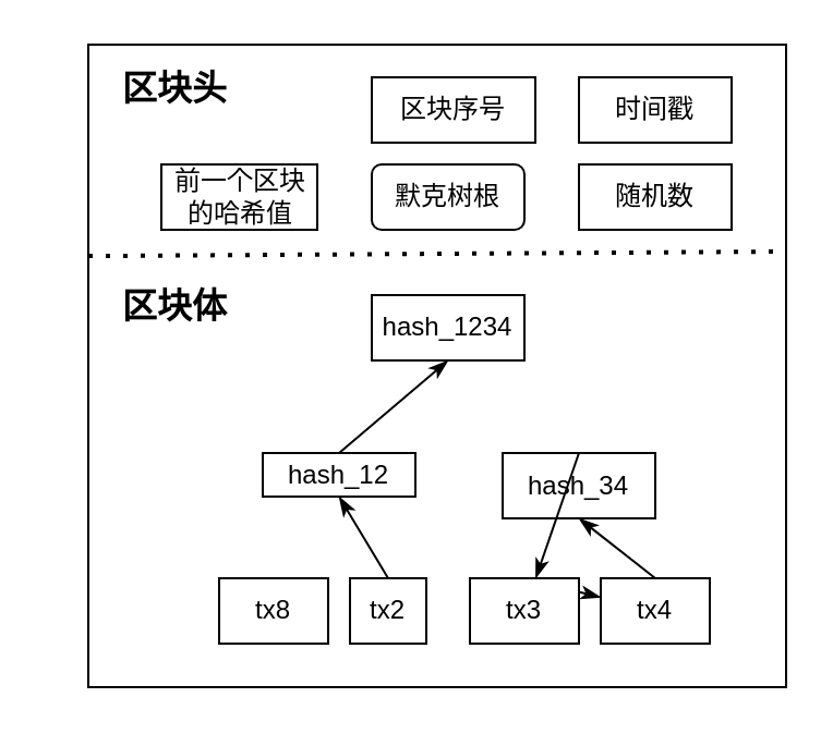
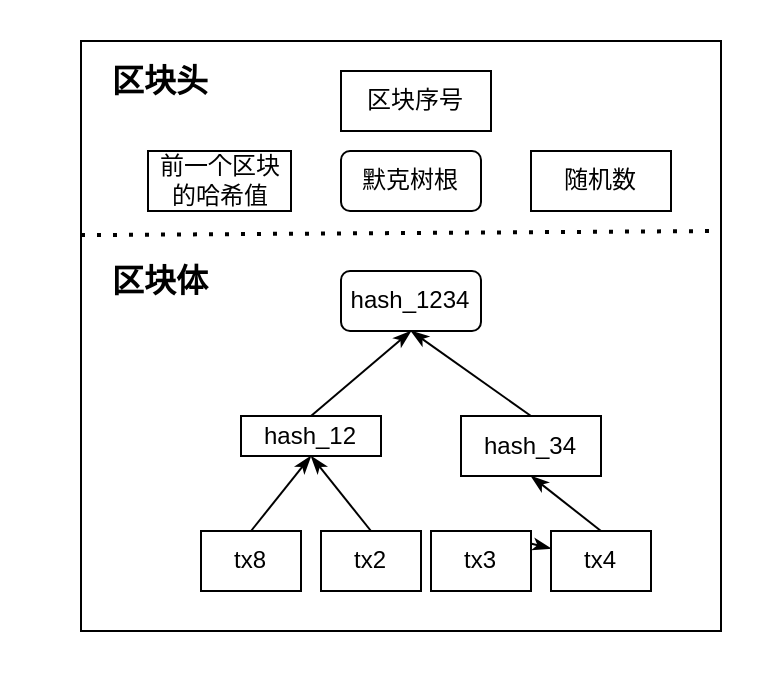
  <mxCell id="0" />
  <mxCell id="1" parent="0" />
  <mxCell id="2" value="" style="rounded=0;whiteSpace=wrap;html=1;strokeColor=default;fontFamily=Helvetica;fontSize=12;fontColor=default;fillColor=none;" parent="1" vertex="1"><mxGeometry x="40" y="20" width="320" height="295" as="geometry" /></mxCell>
  <mxCell id="3" value="前一个区块的哈希值" style="rounded=0;whiteSpace=wrap;html=1;fillColor=default;" parent="1" vertex="1"><mxGeometry x="73.5" y="75" width="71.5" height="30" as="geometry" /></mxCell>
  <mxCell id="4" value="默克树根" style="whiteSpace=wrap;html=1;fillColor=default;rounded=1;" parent="1" vertex="1"><mxGeometry x="170" y="75" width="70" height="30" as="geometry" /></mxCell>
- <mxCell id="5" value="时间戳" style="rounded=0;whiteSpace=wrap;html=1;fillColor=default;" parent="1" vertex="1"><mxGeometry x="265" y="35" width="70" height="30" as="geometry" /></mxCell>
  <mxCell id="6" value="&lt;span style=&quot;font-size: 16px;&quot;&gt;&lt;b&gt;区块体&lt;/b&gt;&lt;/span&gt;" style="text;html=1;strokeColor=none;fillColor=none;align=center;verticalAlign=middle;whiteSpace=wrap;rounded=0;" parent="1" vertex="1"><mxGeometry x="20" y="125" width="120" height="30" as="geometry" /></mxCell>
  <mxCell id="7" value="&lt;span style=&quot;font-size: 16px;&quot;&gt;&lt;b&gt;区块头&lt;/b&gt;&lt;/span&gt;" style="text;html=1;strokeColor=none;fillColor=none;align=center;verticalAlign=middle;whiteSpace=wrap;rounded=0;" parent="1" vertex="1"><mxGeometry x="20" y="25" width="120" height="30" as="geometry" /></mxCell>
  <mxCell id="8" value="区块序号" style="rounded=0;whiteSpace=wrap;html=1;fillColor=default;" parent="1" vertex="1"><mxGeometry x="170" y="35" width="75" height="30" as="geometry" /></mxCell>
- <mxCell id="9" value="hash_1234" style="rounded=0;whiteSpace=wrap;html=1;fillColor=default;" parent="1" vertex="1"><mxGeometry x="170" y="135" width="70" height="30" as="geometry" /></mxCell>
+ <mxCell id="9" value="hash_1234" style="whiteSpace=wrap;html=1;fillColor=default;rounded=1;" parent="1" vertex="1"><mxGeometry x="170" y="135" width="70" height="30" as="geometry" /></mxCell>
  <mxCell id="10" value="" style="endArrow=none;dashed=1;html=1;dashPattern=1 3;strokeWidth=2;rounded=0;exitX=0;exitY=0.329;exitDx=0;exitDy=0;entryX=0.997;entryY=0.322;entryDx=0;entryDy=0;entryPerimeter=0;exitPerimeter=0;" edge="1" parent="1" source="2" target="2"><mxGeometry width="50" height="50" relative="1" as="geometry"><mxPoint x="270" y="115" as="sourcePoint" /><mxPoint x="320" y="65" as="targetPoint" /></mxGeometry></mxCell>
  <mxCell id="11" value="随机数" style="rounded=0;whiteSpace=wrap;html=1;fillColor=default;" vertex="1" parent="1"><mxGeometry x="265" y="75" width="70" height="30" as="geometry" /></mxCell>
  <mxCell id="12" value="hash_12" style="rounded=0;whiteSpace=wrap;html=1;fillColor=default;" vertex="1" parent="1"><mxGeometry x="120" y="207.5" width="70" height="20" as="geometry" /></mxCell>
  <mxCell id="13" value="tx8" style="rounded=0;whiteSpace=wrap;html=1;fillColor=default;" vertex="1" parent="1"><mxGeometry x="100" y="265" width="50" height="30" as="geometry" /></mxCell>
- <mxCell id="14" value="tx2" style="rounded=0;whiteSpace=wrap;html=1;fillColor=default;" vertex="1" parent="1"><mxGeometry x="160" y="265" width="35" height="30" as="geometry" /></mxCell>
+ <mxCell id="14" value="tx2" style="rounded=0;whiteSpace=wrap;html=1;fillColor=default;" vertex="1" parent="1"><mxGeometry x="160" y="265" width="50" height="30" as="geometry" /></mxCell>
  <mxCell id="15" value="hash_34" style="rounded=0;whiteSpace=wrap;html=1;fillColor=default;" vertex="1" parent="1"><mxGeometry x="230" y="207.5" width="70" height="30" as="geometry" /></mxCell>
+ <mxCell id="16" value="" style="endArrow=classicThin;html=1;rounded=0;exitX=0.5;exitY=0;exitDx=0;exitDy=0;entryX=0.5;entryY=1;entryDx=0;entryDy=0;endFill=1;" edge="1" parent="1" source="13" target="12"><mxGeometry width="50" height="50" relative="1" as="geometry"><mxPoint x="100" y="285" as="sourcePoint" /><mxPoint x="130" y="235" as="targetPoint" /></mxGeometry></mxCell>
  <mxCell id="17" value="" style="endArrow=classicThin;html=1;rounded=0;exitX=0.5;exitY=0;exitDx=0;exitDy=0;endFill=1;entryX=0.5;entryY=1;entryDx=0;entryDy=0;" edge="1" parent="1" source="14" target="12"><mxGeometry width="50" height="50" relative="1" as="geometry"><mxPoint x="95" y="275" as="sourcePoint" /><mxPoint x="145" y="247.5" as="targetPoint" /></mxGeometry></mxCell>
  <mxCell id="18" value="" style="endArrow=classicThin;html=1;rounded=0;exitX=0.5;exitY=0;exitDx=0;exitDy=0;endFill=1;" edge="1" parent="1" source="22" target="23"><mxGeometry width="50" height="50" relative="1" as="geometry"><mxPoint x="259" y="265" as="sourcePoint" /><mxPoint x="309" y="237.5" as="targetPoint" /></mxGeometry></mxCell>
  <mxCell id="19" value="" style="endArrow=classicThin;html=1;rounded=0;exitX=0.5;exitY=0;exitDx=0;exitDy=0;endFill=1;entryX=0.5;entryY=1;entryDx=0;entryDy=0;" edge="1" parent="1" source="23" target="15"><mxGeometry width="50" height="50" relative="1" as="geometry"><mxPoint x="354" y="265" as="sourcePoint" /><mxPoint x="309" y="237.5" as="targetPoint" /></mxGeometry></mxCell>
  <mxCell id="20" value="" style="endArrow=classicThin;html=1;rounded=0;exitX=0.5;exitY=0;exitDx=0;exitDy=0;entryX=0.5;entryY=1;entryDx=0;entryDy=0;endFill=1;" edge="1" parent="1" source="12" target="9"><mxGeometry width="50" height="50" relative="1" as="geometry"><mxPoint x="132.5" y="207.5" as="sourcePoint" /><mxPoint x="182.5" y="180" as="targetPoint" /></mxGeometry></mxCell>
- <mxCell id="21" value="" style="endArrow=classicThin;html=1;rounded=0;exitX=0.5;exitY=0;exitDx=0;exitDy=0;endFill=1;" edge="1" parent="1" source="15" target="22"><mxGeometry width="50" height="50" relative="1" as="geometry"><mxPoint x="227.5" y="207.5" as="sourcePoint" /><mxPoint x="182.5" y="180" as="targetPoint" /></mxGeometry></mxCell>
+ <mxCell id="21" value="" style="endArrow=classicThin;html=1;rounded=0;exitX=0.5;exitY=0;exitDx=0;exitDy=0;endFill=1;entryX=0.5;entryY=1;entryDx=0;entryDy=0;" edge="1" parent="1" source="15" target="9"><mxGeometry width="50" height="50" relative="1" as="geometry"><mxPoint x="227.5" y="207.5" as="sourcePoint" /><mxPoint x="182.5" y="180" as="targetPoint" /></mxGeometry></mxCell>
  <mxCell id="22" value="tx3" style="rounded=0;whiteSpace=wrap;html=1;fillColor=default;" vertex="1" parent="1"><mxGeometry x="215" y="265" width="50" height="30" as="geometry" /></mxCell>
  <mxCell id="23" value="tx4" style="rounded=0;whiteSpace=wrap;html=1;fillColor=default;" vertex="1" parent="1"><mxGeometry x="275" y="265" width="50" height="30" as="geometry" /></mxCell>
